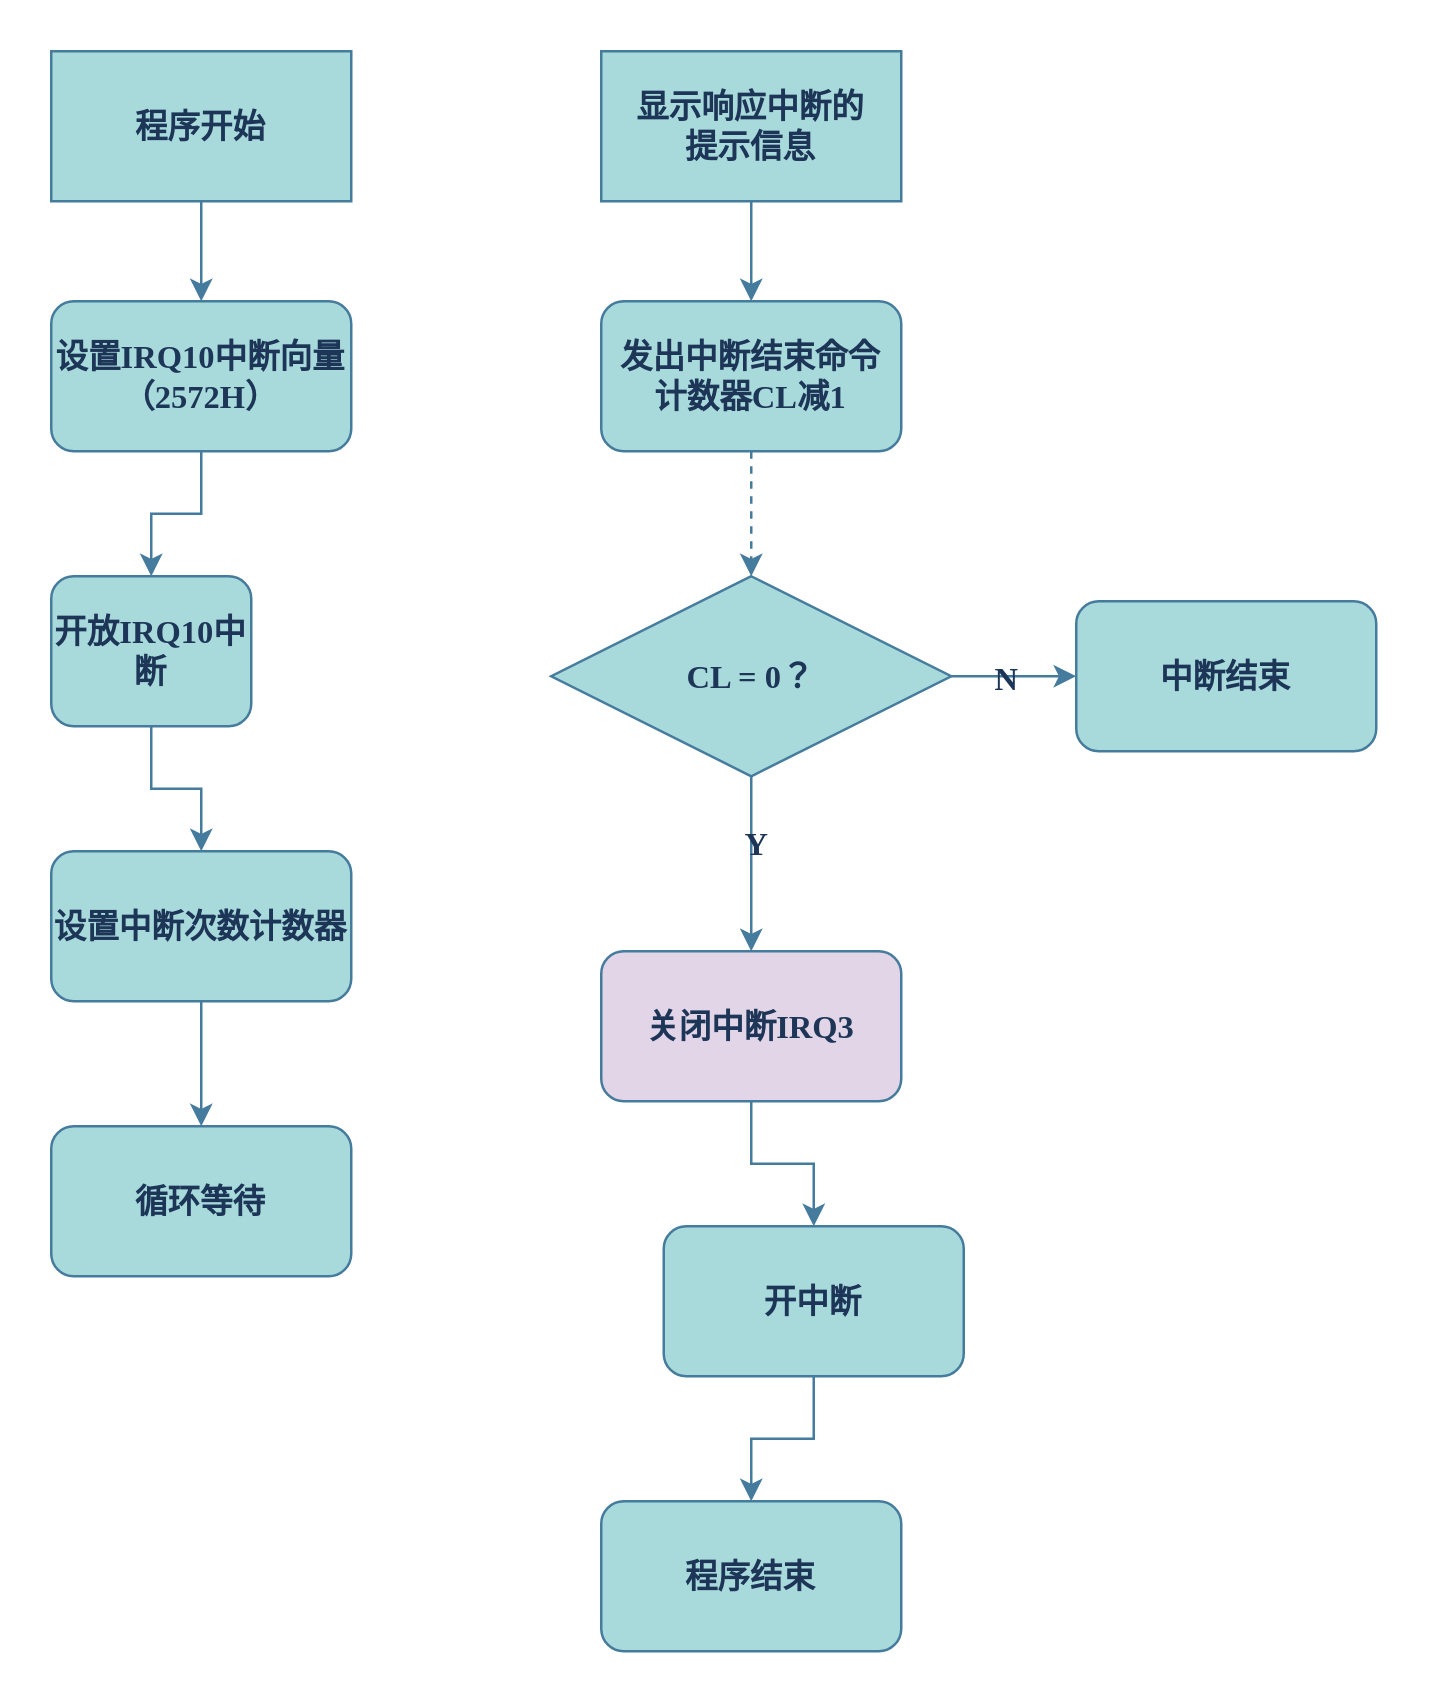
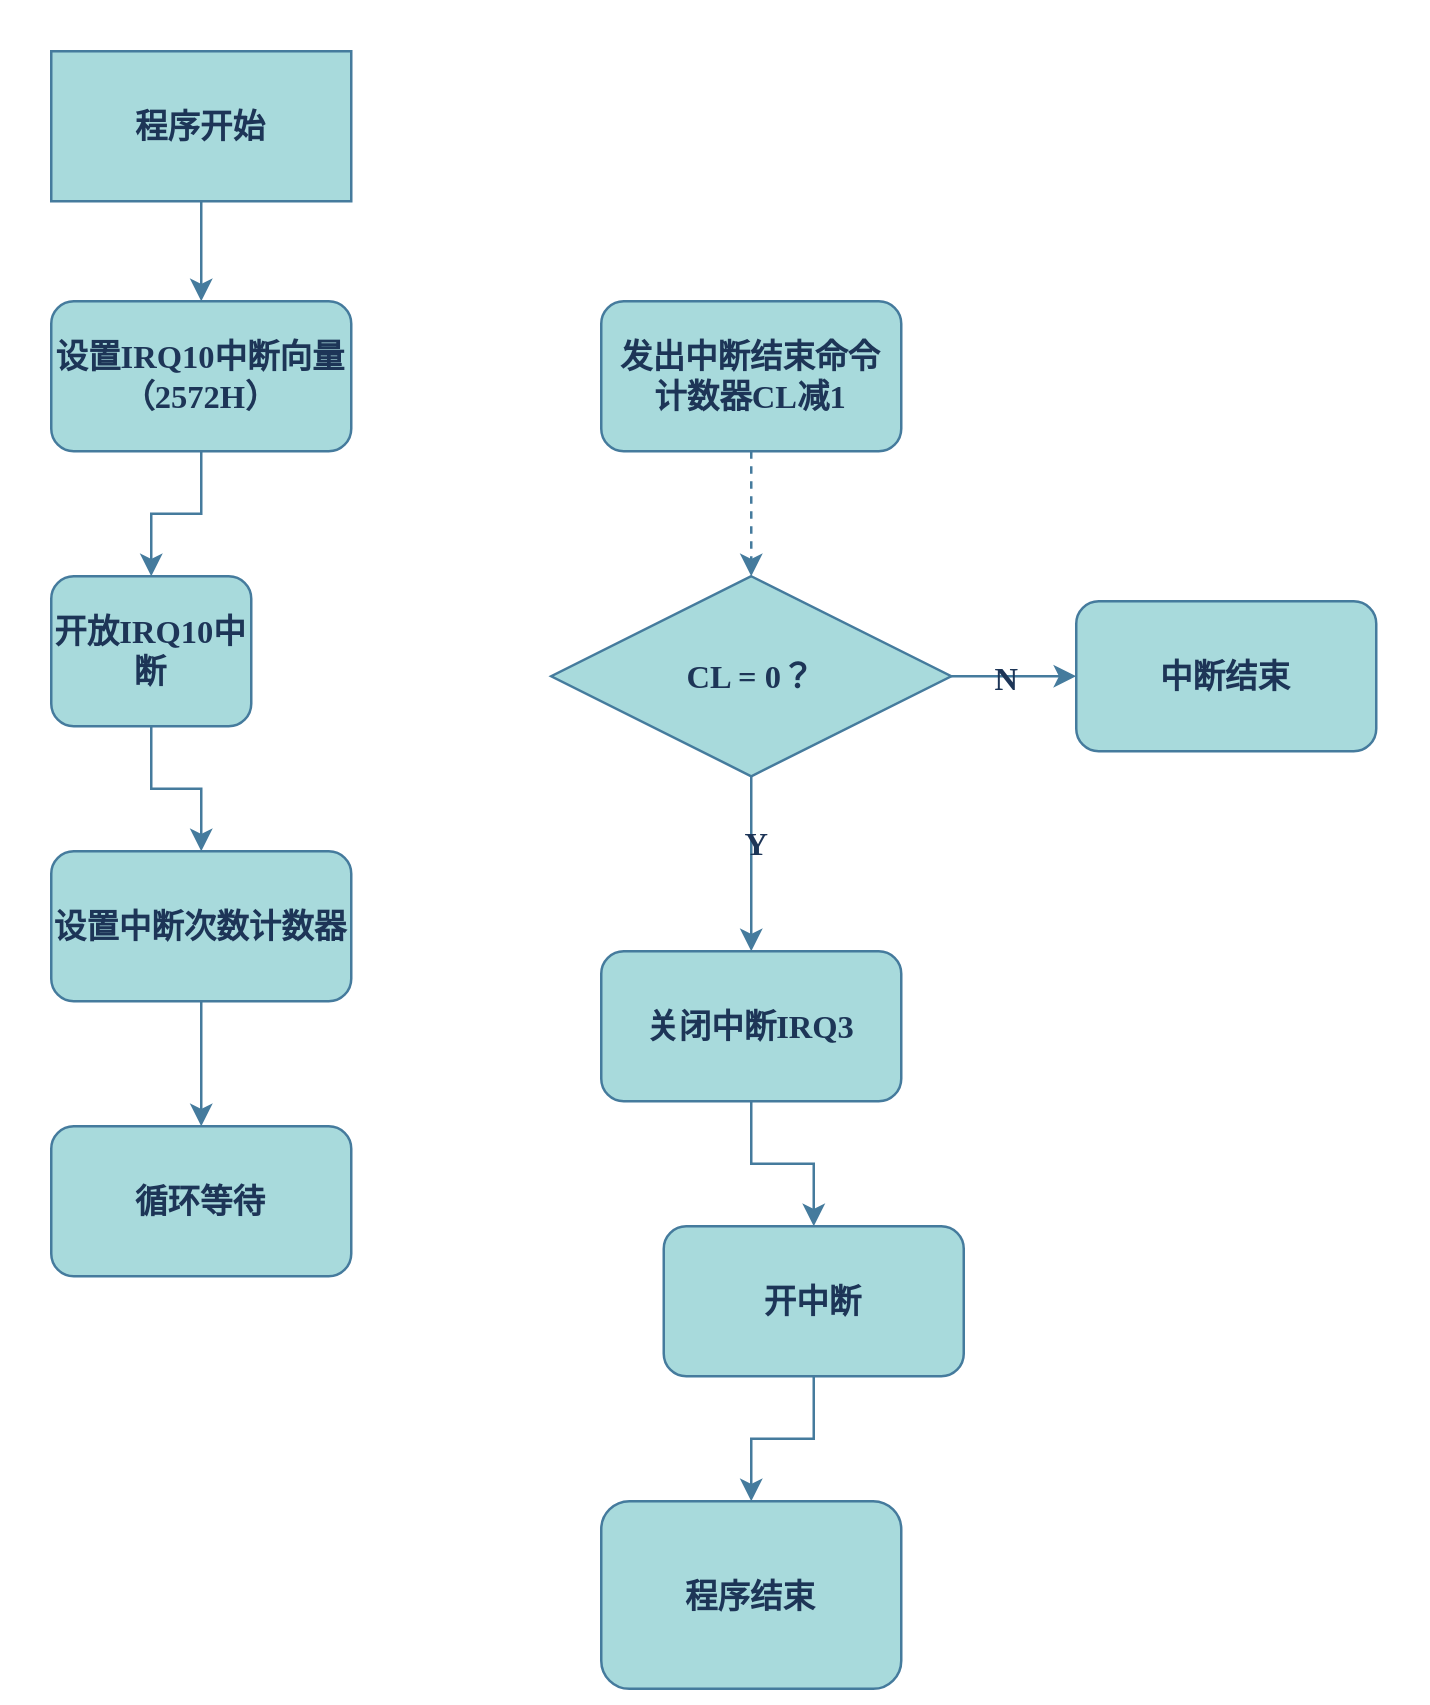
  <mxCell id="0" />
  <mxCell id="1" parent="0" />
  <mxCell id="2" style="edgeStyle=orthogonalEdgeStyle;rounded=0;orthogonalLoop=1;jettySize=auto;html=1;exitX=0.5;exitY=1;exitDx=0;exitDy=0;entryX=0.5;entryY=0;entryDx=0;entryDy=0;fontFamily=Times New Roman;fontStyle=1;fontSize=13;labelBackgroundColor=none;strokeColor=#457B9D;fontColor=default;" parent="1" source="3" target="5" edge="1"><mxGeometry relative="1" as="geometry" /></mxCell>
  <mxCell id="3" value="程序开始" style="rounded=0;whiteSpace=wrap;html=1;fontFamily=Times New Roman;fontStyle=1;fontSize=13;labelBackgroundColor=none;fillColor=#A8DADC;strokeColor=#457B9D;fontColor=#1D3557;" parent="1" vertex="1"><mxGeometry x="20" y="20" width="120" height="60" as="geometry" /></mxCell>
  <mxCell id="4" value="" style="edgeStyle=orthogonalEdgeStyle;rounded=0;orthogonalLoop=1;jettySize=auto;html=1;fontFamily=Times New Roman;fontStyle=1;fontSize=13;labelBackgroundColor=none;strokeColor=#457B9D;fontColor=default;" parent="1" source="5" target="7" edge="1"><mxGeometry relative="1" as="geometry" /></mxCell>
  <mxCell id="5" value="设置IRQ10中断向量&lt;br style=&quot;font-size: 13px;&quot;&gt;（2572H）" style="rounded=1;whiteSpace=wrap;html=1;fontFamily=Times New Roman;fontStyle=1;fontSize=13;labelBackgroundColor=none;fillColor=#A8DADC;strokeColor=#457B9D;fontColor=#1D3557;" parent="1" vertex="1"><mxGeometry x="20" y="120" width="120" height="60" as="geometry" /></mxCell>
  <mxCell id="6" value="" style="edgeStyle=orthogonalEdgeStyle;rounded=0;orthogonalLoop=1;jettySize=auto;html=1;fontFamily=Times New Roman;fontStyle=1;fontSize=13;labelBackgroundColor=none;strokeColor=#457B9D;fontColor=default;" parent="1" source="7" target="9" edge="1"><mxGeometry relative="1" as="geometry" /></mxCell>
  <mxCell id="7" value="开放IRQ10中断" style="rounded=1;whiteSpace=wrap;html=1;fontFamily=Times New Roman;fontStyle=1;fontSize=13;labelBackgroundColor=none;fillColor=#A8DADC;strokeColor=#457B9D;fontColor=#1D3557;" parent="1" vertex="1"><mxGeometry x="20" y="230" width="80" height="60" as="geometry" /></mxCell>
  <mxCell id="8" value="" style="edgeStyle=orthogonalEdgeStyle;rounded=0;orthogonalLoop=1;jettySize=auto;html=1;fontFamily=Times New Roman;fontStyle=1;fontSize=13;labelBackgroundColor=none;strokeColor=#457B9D;fontColor=default;" parent="1" source="9" target="10" edge="1"><mxGeometry relative="1" as="geometry" /></mxCell>
  <mxCell id="9" value="设置中断次数计数器" style="rounded=1;whiteSpace=wrap;html=1;fontFamily=Times New Roman;fontStyle=1;fontSize=13;labelBackgroundColor=none;fillColor=#A8DADC;strokeColor=#457B9D;fontColor=#1D3557;" parent="1" vertex="1"><mxGeometry x="20" y="340" width="120" height="60" as="geometry" /></mxCell>
  <mxCell id="10" value="循环等待" style="rounded=1;whiteSpace=wrap;html=1;fontFamily=Times New Roman;fontStyle=1;fontSize=13;labelBackgroundColor=none;fillColor=#A8DADC;strokeColor=#457B9D;fontColor=#1D3557;" parent="1" vertex="1"><mxGeometry x="20" y="450" width="120" height="60" as="geometry" /></mxCell>
- <mxCell id="11" style="edgeStyle=orthogonalEdgeStyle;rounded=0;orthogonalLoop=1;jettySize=auto;html=1;exitX=0.5;exitY=1;exitDx=0;exitDy=0;entryX=0.5;entryY=0;entryDx=0;entryDy=0;fontFamily=Times New Roman;fontStyle=1;fontSize=13;labelBackgroundColor=none;strokeColor=#457B9D;fontColor=default;" parent="1" source="12" target="14" edge="1"><mxGeometry relative="1" as="geometry" /></mxCell>
- <mxCell id="12" value="显示响应中断的&lt;br style=&quot;font-size: 13px;&quot;&gt;提示信息" style="rounded=0;whiteSpace=wrap;html=1;fontFamily=Times New Roman;fontStyle=1;fontSize=13;labelBackgroundColor=none;fillColor=#A8DADC;strokeColor=#457B9D;fontColor=#1D3557;" parent="1" vertex="1"><mxGeometry x="240" y="20" width="120" height="60" as="geometry" /></mxCell>
  <mxCell id="13" style="edgeStyle=orthogonalEdgeStyle;rounded=0;orthogonalLoop=1;jettySize=auto;html=1;entryX=0.5;entryY=0;entryDx=0;entryDy=0;fontFamily=Times New Roman;fontStyle=1;fontSize=13;labelBackgroundColor=none;strokeColor=#457B9D;fontColor=default;dashed=1;" parent="1" source="14" target="23" edge="1"><mxGeometry relative="1" as="geometry" /></mxCell>
  <mxCell id="14" value="发出中断结束命令&lt;br style=&quot;font-size: 13px;&quot;&gt;计数器CL减1" style="rounded=1;whiteSpace=wrap;html=1;fontFamily=Times New Roman;fontStyle=1;fontSize=13;labelBackgroundColor=none;fillColor=#A8DADC;strokeColor=#457B9D;fontColor=#1D3557;" parent="1" vertex="1"><mxGeometry x="240" y="120" width="120" height="60" as="geometry" /></mxCell>
  <mxCell id="15" value="" style="edgeStyle=orthogonalEdgeStyle;rounded=0;orthogonalLoop=1;jettySize=auto;html=1;fontFamily=Times New Roman;fontStyle=1;fontSize=13;labelBackgroundColor=none;strokeColor=#457B9D;fontColor=default;" parent="1" source="16" target="18" edge="1"><mxGeometry relative="1" as="geometry" /></mxCell>
- <mxCell id="16" value="关闭中断IRQ3" style="rounded=1;whiteSpace=wrap;html=1;fontFamily=Times New Roman;fontStyle=1;fontSize=13;labelBackgroundColor=none;fillColor=#e1d5e7;strokeColor=#457B9D;fontColor=#1D3557;" parent="1" vertex="1"><mxGeometry x="240" y="380" width="120" height="60" as="geometry" /></mxCell>
+ <mxCell id="16" value="关闭中断IRQ3" style="rounded=1;whiteSpace=wrap;html=1;fontFamily=Times New Roman;fontStyle=1;fontSize=13;labelBackgroundColor=none;fillColor=#A8DADC;strokeColor=#457B9D;fontColor=#1D3557;" parent="1" vertex="1"><mxGeometry x="240" y="380" width="120" height="60" as="geometry" /></mxCell>
  <mxCell id="17" value="" style="edgeStyle=orthogonalEdgeStyle;rounded=0;orthogonalLoop=1;jettySize=auto;html=1;fontFamily=Times New Roman;fontStyle=1;fontSize=13;labelBackgroundColor=none;strokeColor=#457B9D;fontColor=default;" parent="1" source="18" target="24" edge="1"><mxGeometry relative="1" as="geometry" /></mxCell>
  <mxCell id="18" value="开中断" style="rounded=1;whiteSpace=wrap;html=1;fontFamily=Times New Roman;fontStyle=1;fontSize=13;labelBackgroundColor=none;fillColor=#A8DADC;strokeColor=#457B9D;fontColor=#1D3557;" parent="1" vertex="1"><mxGeometry x="265" y="490" width="120" height="60" as="geometry" /></mxCell>
  <mxCell id="19" style="edgeStyle=orthogonalEdgeStyle;rounded=0;orthogonalLoop=1;jettySize=auto;html=1;fontFamily=Times New Roman;fontStyle=1;fontSize=13;labelBackgroundColor=none;strokeColor=#457B9D;fontColor=default;" parent="1" source="23" target="16" edge="1"><mxGeometry relative="1" as="geometry" /></mxCell>
  <mxCell id="20" value="Y" style="edgeLabel;html=1;align=center;verticalAlign=middle;resizable=0;points=[];fontFamily=Times New Roman;fontStyle=1;fontSize=13;labelBackgroundColor=none;fontColor=#1D3557;" parent="19" vertex="1" connectable="0"><mxGeometry x="-0.257" y="1" relative="1" as="geometry"><mxPoint as="offset" /></mxGeometry></mxCell>
  <mxCell id="21" style="edgeStyle=orthogonalEdgeStyle;rounded=0;orthogonalLoop=1;jettySize=auto;html=1;fontFamily=Times New Roman;fontStyle=1;fontSize=13;labelBackgroundColor=none;strokeColor=#457B9D;fontColor=default;" parent="1" source="23" edge="1"><mxGeometry relative="1" as="geometry"><mxPoint x="430" y="270" as="targetPoint" /></mxGeometry></mxCell>
  <mxCell id="22" value="N" style="edgeLabel;html=1;align=center;verticalAlign=middle;resizable=0;points=[];fontFamily=Times New Roman;fontStyle=1;fontSize=13;labelBackgroundColor=none;fontColor=#1D3557;" parent="21" vertex="1" connectable="0"><mxGeometry x="-0.168" relative="1" as="geometry"><mxPoint as="offset" /></mxGeometry></mxCell>
  <mxCell id="23" value="CL = 0？" style="rhombus;whiteSpace=wrap;html=1;fontFamily=Times New Roman;fontStyle=1;fontSize=13;labelBackgroundColor=none;fillColor=#A8DADC;strokeColor=#457B9D;fontColor=#1D3557;" parent="1" vertex="1"><mxGeometry x="220" y="230" width="160" height="80" as="geometry" /></mxCell>
- <mxCell id="24" value="程序结束" style="rounded=1;whiteSpace=wrap;html=1;fontFamily=Times New Roman;fontStyle=1;fontSize=13;labelBackgroundColor=none;fillColor=#A8DADC;strokeColor=#457B9D;fontColor=#1D3557;" parent="1" vertex="1"><mxGeometry x="240" y="600" width="120" height="60" as="geometry" /></mxCell>
+ <mxCell id="24" value="程序结束" style="rounded=1;whiteSpace=wrap;html=1;fontFamily=Times New Roman;fontStyle=1;fontSize=13;labelBackgroundColor=none;fillColor=#A8DADC;strokeColor=#457B9D;fontColor=#1D3557;" parent="1" vertex="1"><mxGeometry x="240" y="600" width="120" height="75" as="geometry" /></mxCell>
  <mxCell id="25" value="中断结束" style="rounded=1;whiteSpace=wrap;html=1;fontFamily=Times New Roman;fontStyle=1;fontSize=13;labelBackgroundColor=none;fillColor=#A8DADC;strokeColor=#457B9D;fontColor=#1D3557;" parent="1" vertex="1"><mxGeometry x="430" y="240" width="120" height="60" as="geometry" /></mxCell>
